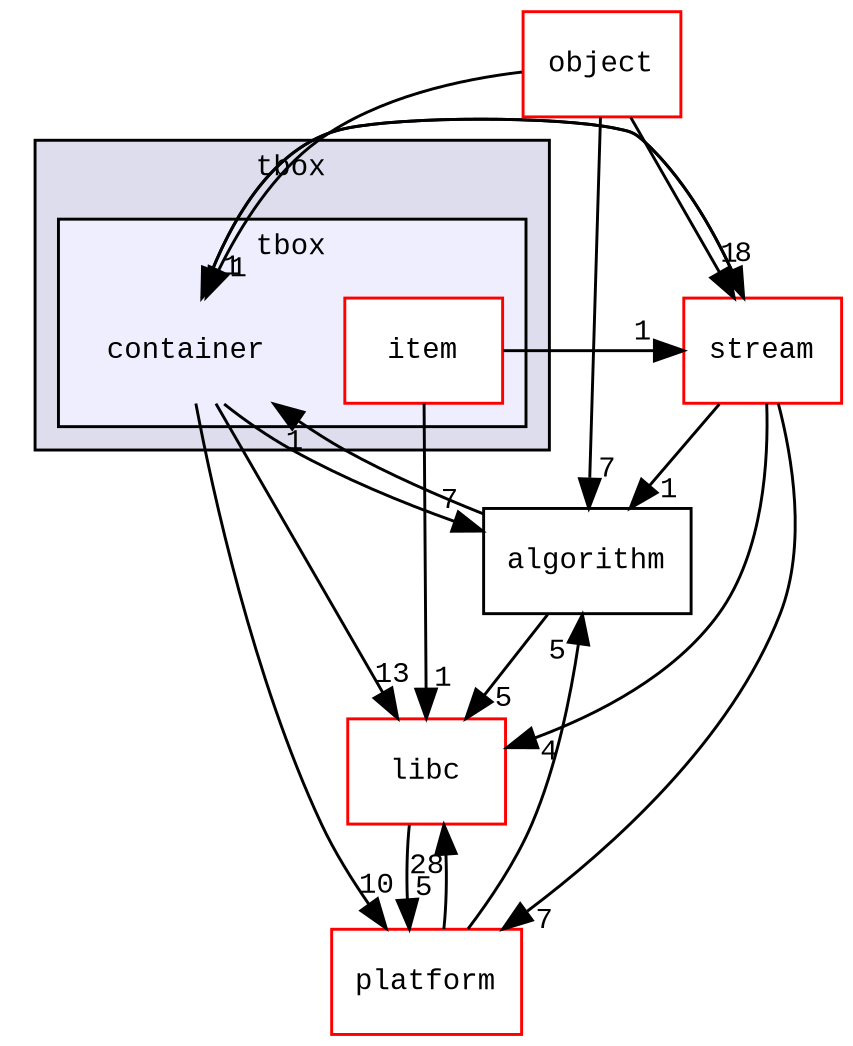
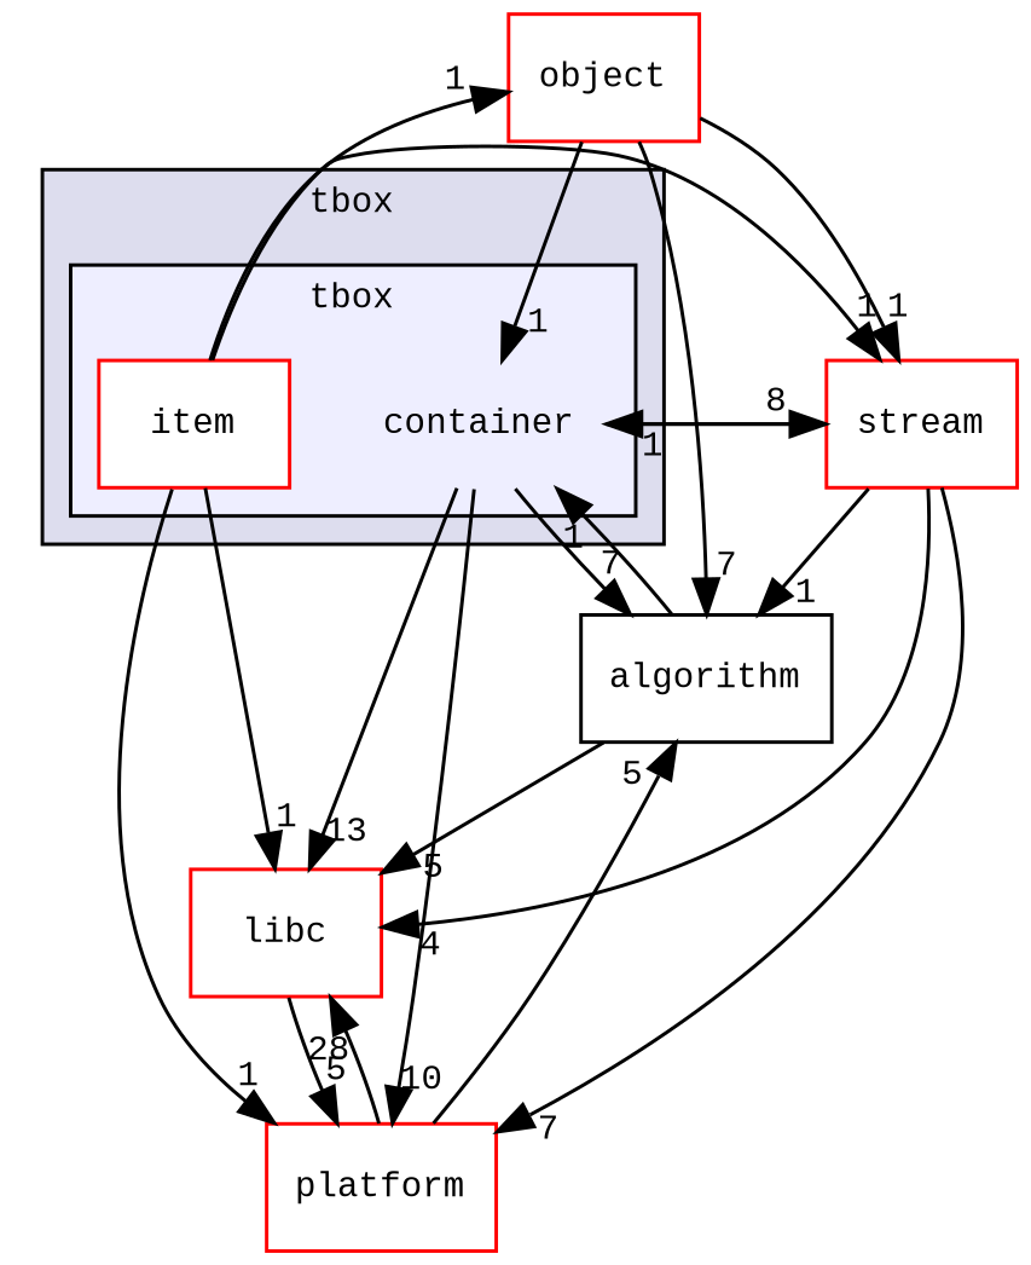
  digraph {
    compound=true
    node [fontname=CourierNew fontsize=10 shape=box color=red fillcolor=white style=filled]
    edge [headlabel=1 labeldistance=1.5 labelfontname=CourierNew labelfontsize=10]
    n1 [label=container shape=plaintext color="" fillcolor="" style=""]
    n2 [label=item]
    n3 [label=algorithm color="" fillcolor="" style=""]
    n4 [label=platform]
    n5 [label=stream]
    n6 [label=libc]
    n7 [label=object]
    subgraph cluster_1 {
      bgcolor="#ddddee"
      fontname=CourierNew
      fontsize=10
      label=tbox
      pencolor=black
      subgraph cluster_2 {
        bgcolor="#eeeeff"
        fontname=CourierNew
        fontsize=10
        label=tbox
        pencolor=black
        n1
        n2
      }
    }
    n1 -> n3 [headlabel=7]
    n1 -> n4 [headlabel=10]
    n1 -> n5 [headlabel=8]
    n1 -> n6 [headlabel=13]
+   n2 -> n4
    n2 -> n5
    n2 -> n6
+   n2 -> n7
    n3 -> n1
    n3 -> n6 [headlabel=5]
    n4 -> n3 [headlabel=5]
    n4 -> n6 [headlabel=28]
    n5 -> n1
    n5 -> n3
    n5 -> n4 [headlabel=7]
    n5 -> n6 [headlabel=4]
    n6 -> n4 [headlabel=5]
    n7 -> n1
    n7 -> n3 [headlabel=7]
    n7 -> n5
  }
